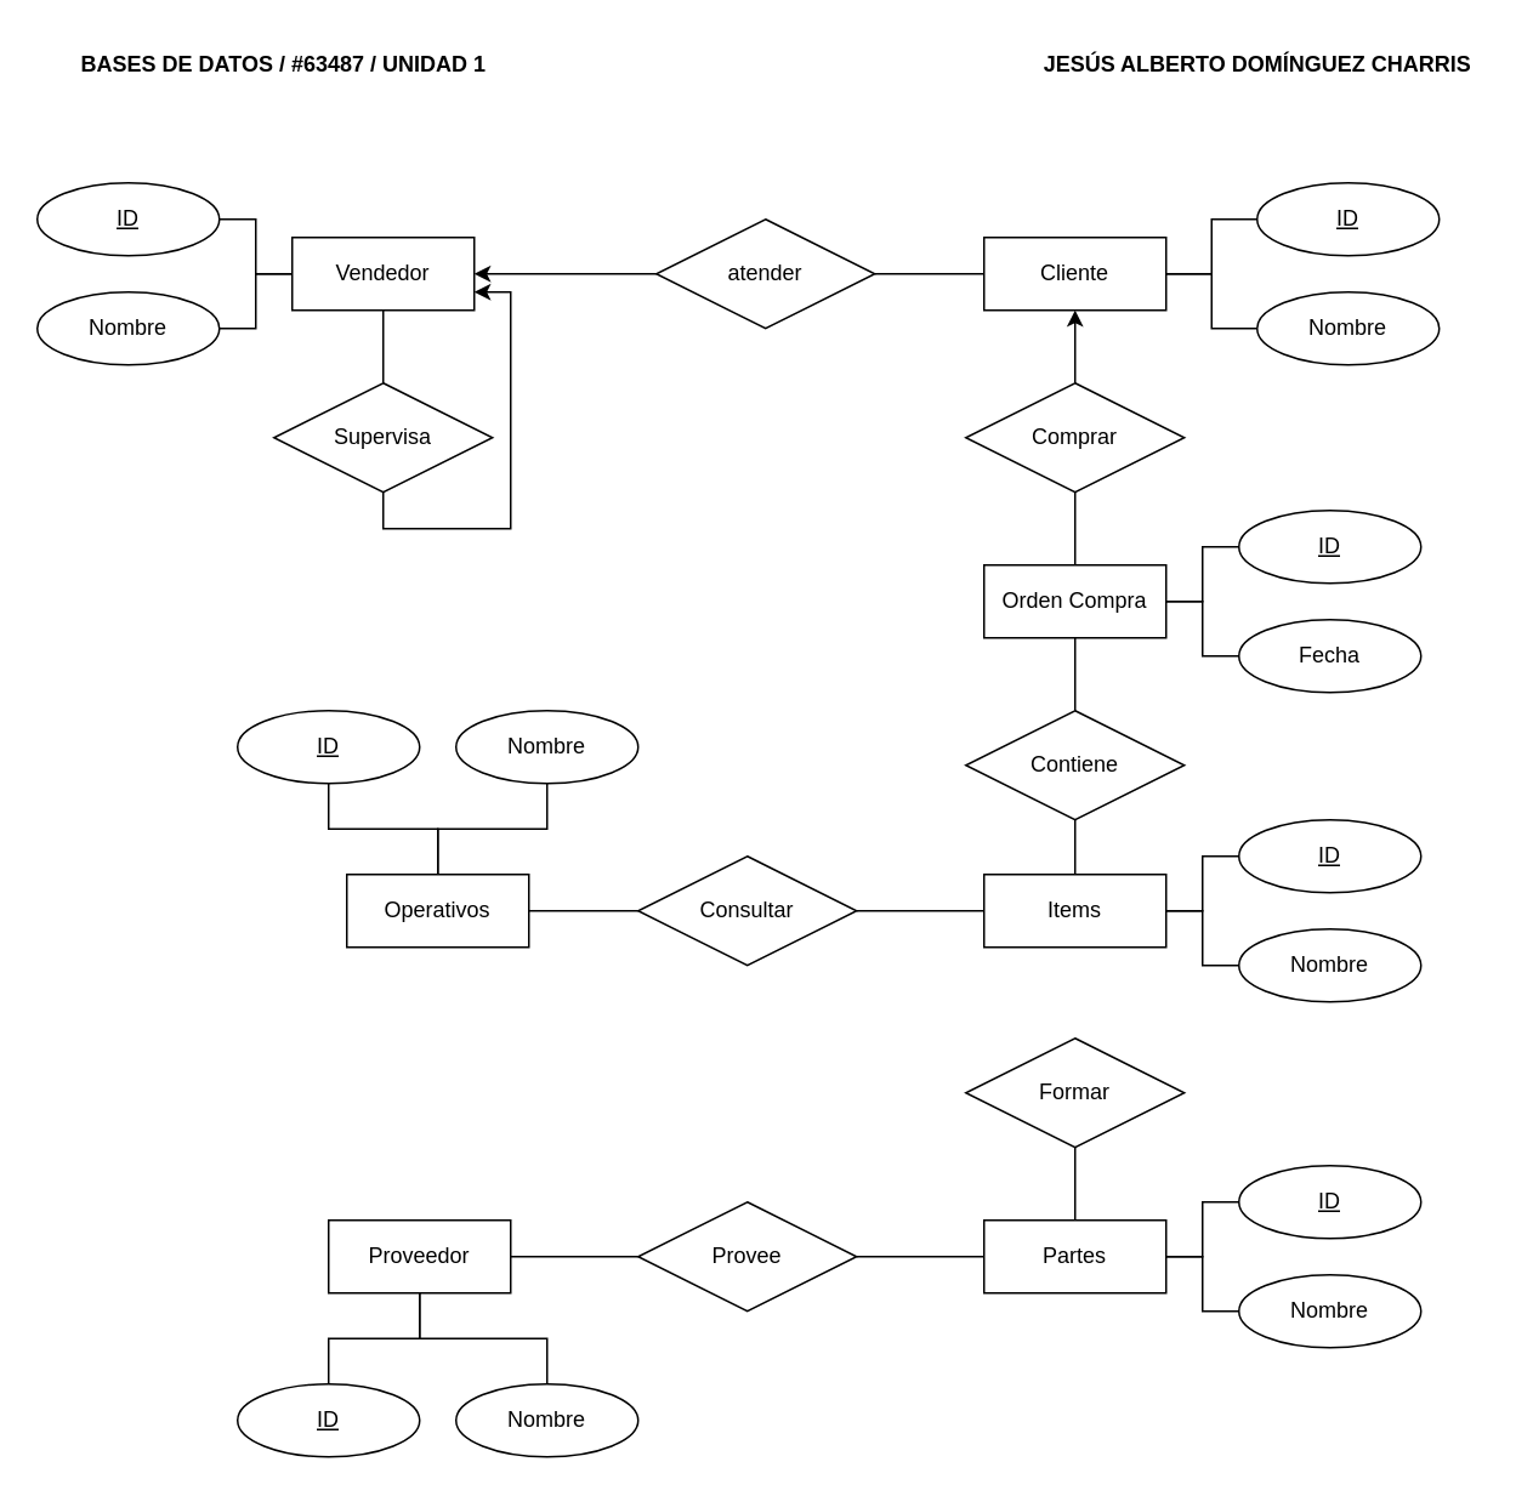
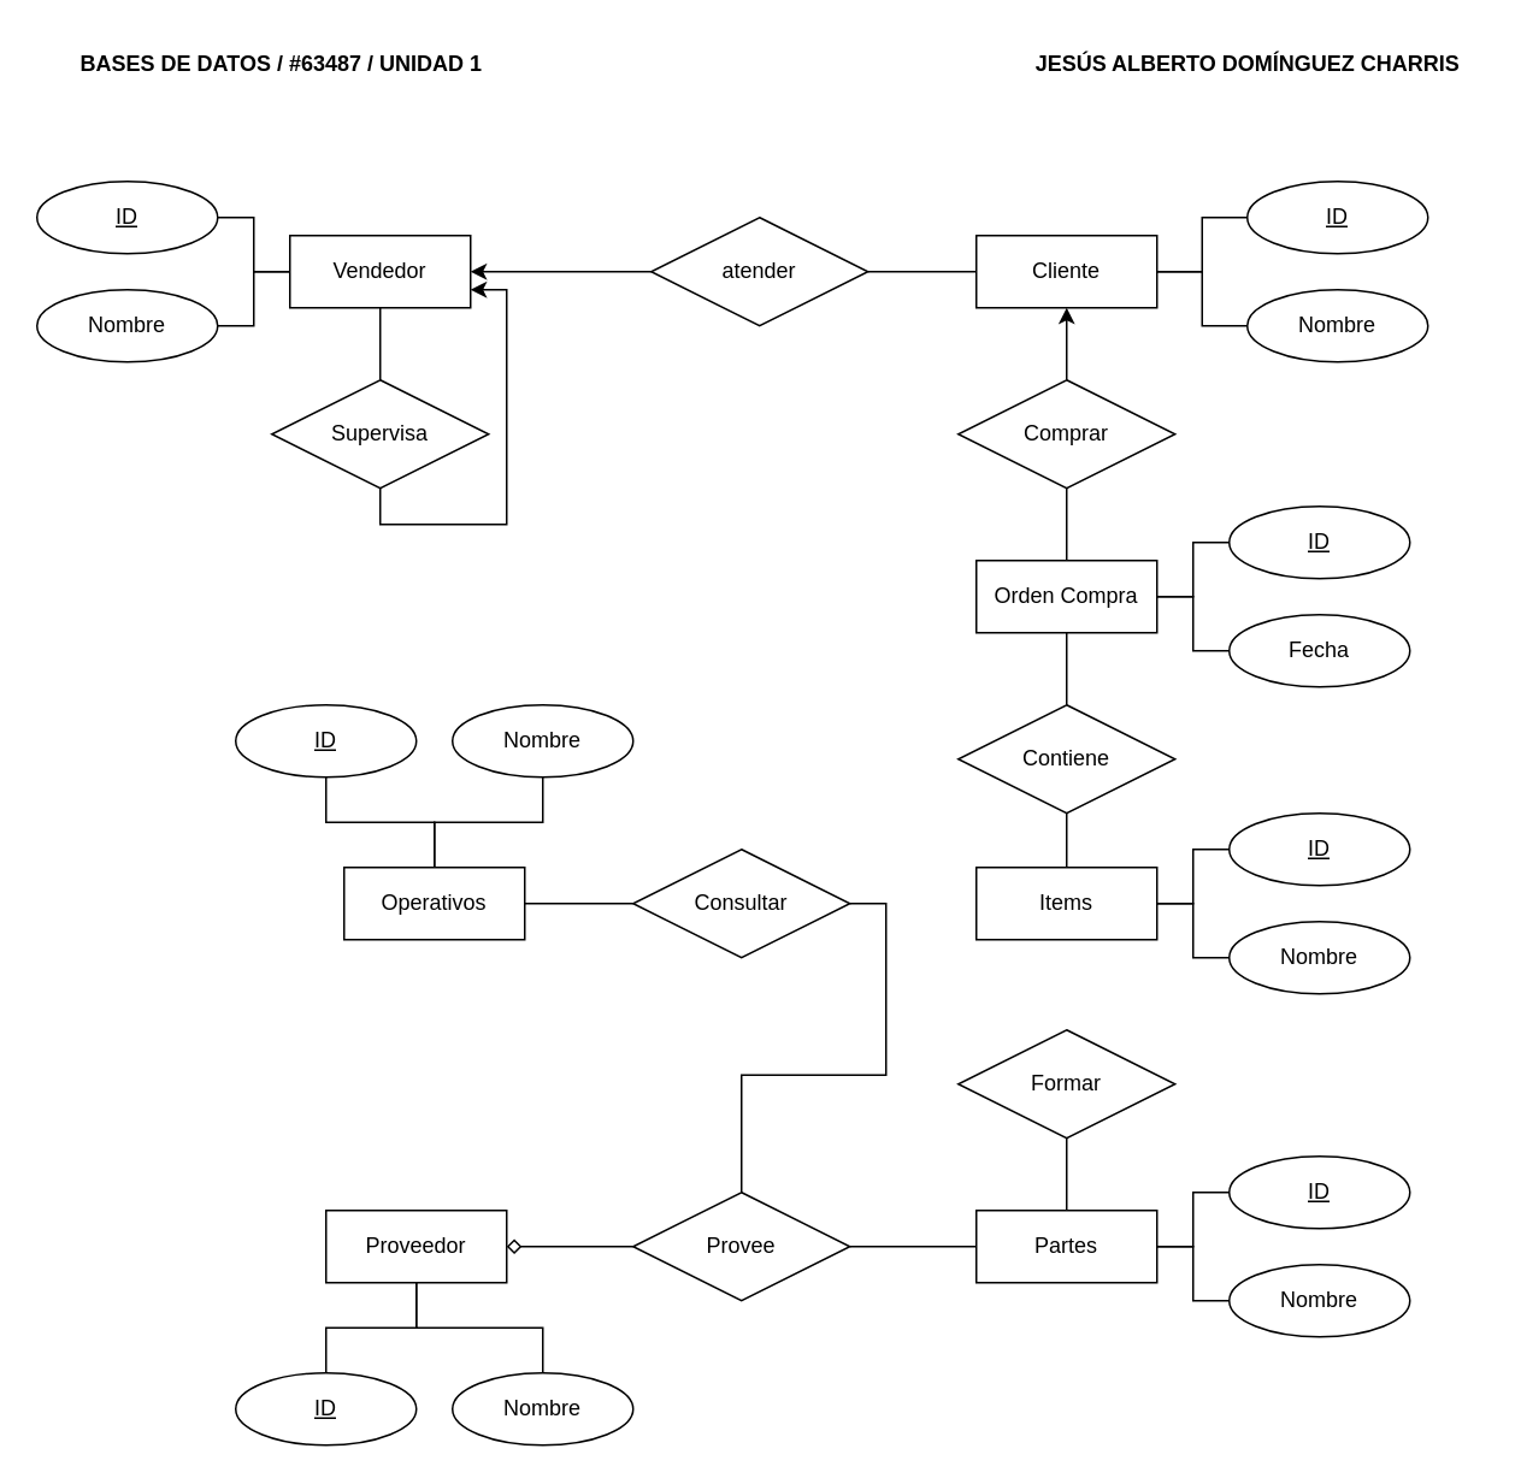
  <mxCell id="0" />
  <mxCell id="1" parent="0" />
  <mxCell id="2" value="&lt;b&gt;JESÚS ALBERTO DOMÍNGUEZ CHARRIS&lt;/b&gt;" style="text;html=1;align=center;verticalAlign=middle;resizable=0;points=[];autosize=1;strokeColor=none;fillColor=none;" parent="1" vertex="1"><mxGeometry x="560" y="20" width="260" height="30" as="geometry" /></mxCell>
  <mxCell id="3" value="&lt;b&gt;BASES DE DATOS / #63487 / UNIDAD 1&lt;/b&gt;" style="text;html=1;align=center;verticalAlign=middle;resizable=0;points=[];autosize=1;strokeColor=none;fillColor=none;" parent="1" vertex="1"><mxGeometry x="30" y="20" width="250" height="30" as="geometry" /></mxCell>
  <mxCell id="4" style="edgeStyle=orthogonalEdgeStyle;rounded=0;orthogonalLoop=1;jettySize=auto;html=1;exitX=0.5;exitY=1;exitDx=0;exitDy=0;entryX=0.5;entryY=0;entryDx=0;entryDy=0;endArrow=none;endFill=0;" edge="1" parent="1" source="5" target="11"><mxGeometry relative="1" as="geometry" /></mxCell>
  <mxCell id="5" value="Vendedor" style="whiteSpace=wrap;html=1;align=center;" vertex="1" parent="1"><mxGeometry x="160" y="130" width="100" height="40" as="geometry" /></mxCell>
  <mxCell id="6" style="edgeStyle=orthogonalEdgeStyle;rounded=0;orthogonalLoop=1;jettySize=auto;html=1;exitX=1;exitY=0.5;exitDx=0;exitDy=0;entryX=0;entryY=0.5;entryDx=0;entryDy=0;endArrow=none;endFill=0;" edge="1" parent="1" source="7" target="5"><mxGeometry relative="1" as="geometry" /></mxCell>
  <mxCell id="7" value="ID" style="ellipse;whiteSpace=wrap;html=1;align=center;fontStyle=4;" vertex="1" parent="1"><mxGeometry x="20" y="100" width="100" height="40" as="geometry" /></mxCell>
  <mxCell id="8" style="edgeStyle=orthogonalEdgeStyle;rounded=0;orthogonalLoop=1;jettySize=auto;html=1;exitX=1;exitY=0.5;exitDx=0;exitDy=0;entryX=0;entryY=0.5;entryDx=0;entryDy=0;endArrow=none;endFill=0;" edge="1" parent="1" source="9" target="5"><mxGeometry relative="1" as="geometry" /></mxCell>
  <mxCell id="9" value="Nombre" style="ellipse;whiteSpace=wrap;html=1;align=center;" vertex="1" parent="1"><mxGeometry x="20" y="160" width="100" height="40" as="geometry" /></mxCell>
  <mxCell id="10" style="edgeStyle=orthogonalEdgeStyle;rounded=0;orthogonalLoop=1;jettySize=auto;html=1;exitX=0.5;exitY=1;exitDx=0;exitDy=0;endArrow=classic;endFill=1;" edge="1" parent="1" source="11"><mxGeometry relative="1" as="geometry"><mxPoint x="260" y="160" as="targetPoint" /><Array as="points"><mxPoint x="210" y="290" /><mxPoint x="280" y="290" /><mxPoint x="280" y="160" /><mxPoint x="260" y="160" /></Array></mxGeometry></mxCell>
  <mxCell id="11" value="Supervisa" style="shape=rhombus;perimeter=rhombusPerimeter;whiteSpace=wrap;html=1;align=center;" vertex="1" parent="1"><mxGeometry x="150" y="210" width="120" height="60" as="geometry" /></mxCell>
  <mxCell id="12" style="edgeStyle=orthogonalEdgeStyle;rounded=0;orthogonalLoop=1;jettySize=auto;html=1;exitX=1;exitY=0.5;exitDx=0;exitDy=0;entryX=0;entryY=0.5;entryDx=0;entryDy=0;endArrow=none;endFill=0;" edge="1" parent="1" source="13" target="16"><mxGeometry relative="1" as="geometry" /></mxCell>
  <mxCell id="13" value="Cliente" style="whiteSpace=wrap;html=1;align=center;" vertex="1" parent="1"><mxGeometry x="540" y="130" width="100" height="40" as="geometry" /></mxCell>
  <mxCell id="14" style="edgeStyle=orthogonalEdgeStyle;rounded=0;orthogonalLoop=1;jettySize=auto;html=1;exitX=0;exitY=0.5;exitDx=0;exitDy=0;entryX=1;entryY=0.5;entryDx=0;entryDy=0;endArrow=none;endFill=0;" edge="1" parent="1" source="15" target="13"><mxGeometry relative="1" as="geometry" /></mxCell>
  <mxCell id="15" value="ID" style="ellipse;whiteSpace=wrap;html=1;align=center;fontStyle=4;" vertex="1" parent="1"><mxGeometry x="690" y="100" width="100" height="40" as="geometry" /></mxCell>
  <mxCell id="16" value="Nombre" style="ellipse;whiteSpace=wrap;html=1;align=center;" vertex="1" parent="1"><mxGeometry x="690" y="160" width="100" height="40" as="geometry" /></mxCell>
  <mxCell id="17" style="edgeStyle=orthogonalEdgeStyle;rounded=0;orthogonalLoop=1;jettySize=auto;html=1;exitX=0;exitY=0.5;exitDx=0;exitDy=0;entryX=1;entryY=0.5;entryDx=0;entryDy=0;" edge="1" parent="1" source="19" target="5"><mxGeometry relative="1" as="geometry" /></mxCell>
  <mxCell id="18" style="edgeStyle=orthogonalEdgeStyle;rounded=0;orthogonalLoop=1;jettySize=auto;html=1;exitX=1;exitY=0.5;exitDx=0;exitDy=0;entryX=0;entryY=0.5;entryDx=0;entryDy=0;endArrow=none;endFill=0;" edge="1" parent="1" source="19" target="13"><mxGeometry relative="1" as="geometry" /></mxCell>
  <mxCell id="19" value="atender" style="shape=rhombus;perimeter=rhombusPerimeter;whiteSpace=wrap;html=1;align=center;" vertex="1" parent="1"><mxGeometry x="360" y="120" width="120" height="60" as="geometry" /></mxCell>
  <mxCell id="20" value="Orden Compra" style="whiteSpace=wrap;html=1;align=center;" vertex="1" parent="1"><mxGeometry x="540" y="310" width="100" height="40" as="geometry" /></mxCell>
  <mxCell id="21" style="edgeStyle=orthogonalEdgeStyle;rounded=0;orthogonalLoop=1;jettySize=auto;html=1;exitX=0;exitY=0.5;exitDx=0;exitDy=0;entryX=1;entryY=0.5;entryDx=0;entryDy=0;endArrow=none;endFill=0;" edge="1" parent="1" source="22" target="20"><mxGeometry relative="1" as="geometry" /></mxCell>
  <mxCell id="22" value="ID" style="ellipse;whiteSpace=wrap;html=1;align=center;fontStyle=4;" vertex="1" parent="1"><mxGeometry x="680" y="280" width="100" height="40" as="geometry" /></mxCell>
  <mxCell id="23" style="edgeStyle=orthogonalEdgeStyle;rounded=0;orthogonalLoop=1;jettySize=auto;html=1;exitX=0;exitY=0.5;exitDx=0;exitDy=0;entryX=1;entryY=0.5;entryDx=0;entryDy=0;endArrow=none;endFill=0;" edge="1" parent="1" source="24" target="20"><mxGeometry relative="1" as="geometry" /></mxCell>
  <mxCell id="24" value="Fecha" style="ellipse;whiteSpace=wrap;html=1;align=center;" vertex="1" parent="1"><mxGeometry x="680" y="340" width="100" height="40" as="geometry" /></mxCell>
  <mxCell id="25" style="edgeStyle=orthogonalEdgeStyle;rounded=0;orthogonalLoop=1;jettySize=auto;html=1;exitX=0.5;exitY=0;exitDx=0;exitDy=0;entryX=0.5;entryY=1;entryDx=0;entryDy=0;" edge="1" parent="1" source="27" target="13"><mxGeometry relative="1" as="geometry" /></mxCell>
  <mxCell id="26" style="edgeStyle=orthogonalEdgeStyle;rounded=0;orthogonalLoop=1;jettySize=auto;html=1;exitX=0.5;exitY=1;exitDx=0;exitDy=0;entryX=0.5;entryY=0;entryDx=0;entryDy=0;endArrow=none;endFill=0;" edge="1" parent="1" source="27" target="20"><mxGeometry relative="1" as="geometry" /></mxCell>
  <mxCell id="27" value="Comprar" style="shape=rhombus;perimeter=rhombusPerimeter;whiteSpace=wrap;html=1;align=center;" vertex="1" parent="1"><mxGeometry x="530" y="210" width="120" height="60" as="geometry" /></mxCell>
  <mxCell id="28" value="Items" style="whiteSpace=wrap;html=1;align=center;" vertex="1" parent="1"><mxGeometry x="540" y="480" width="100" height="40" as="geometry" /></mxCell>
  <mxCell id="29" style="edgeStyle=orthogonalEdgeStyle;rounded=0;orthogonalLoop=1;jettySize=auto;html=1;exitX=0;exitY=0.5;exitDx=0;exitDy=0;entryX=1;entryY=0.5;entryDx=0;entryDy=0;endArrow=none;endFill=0;" edge="1" parent="1" source="30" target="28"><mxGeometry relative="1" as="geometry" /></mxCell>
  <mxCell id="30" value="ID" style="ellipse;whiteSpace=wrap;html=1;align=center;fontStyle=4;" vertex="1" parent="1"><mxGeometry x="680" y="450" width="100" height="40" as="geometry" /></mxCell>
  <mxCell id="31" style="edgeStyle=orthogonalEdgeStyle;rounded=0;orthogonalLoop=1;jettySize=auto;html=1;exitX=0;exitY=0.5;exitDx=0;exitDy=0;entryX=1;entryY=0.5;entryDx=0;entryDy=0;endArrow=none;endFill=0;" edge="1" parent="1" source="32" target="28"><mxGeometry relative="1" as="geometry" /></mxCell>
  <mxCell id="32" value="Nombre" style="ellipse;whiteSpace=wrap;html=1;align=center;" vertex="1" parent="1"><mxGeometry x="680" y="510" width="100" height="40" as="geometry" /></mxCell>
  <mxCell id="33" style="edgeStyle=orthogonalEdgeStyle;rounded=0;orthogonalLoop=1;jettySize=auto;html=1;exitX=0.5;exitY=0;exitDx=0;exitDy=0;entryX=0.5;entryY=1;entryDx=0;entryDy=0;endArrow=none;endFill=0;" edge="1" parent="1" source="35" target="20"><mxGeometry relative="1" as="geometry" /></mxCell>
  <mxCell id="34" style="edgeStyle=orthogonalEdgeStyle;rounded=0;orthogonalLoop=1;jettySize=auto;html=1;exitX=0.5;exitY=1;exitDx=0;exitDy=0;entryX=0.5;entryY=0;entryDx=0;entryDy=0;endArrow=none;endFill=0;" edge="1" parent="1" source="35" target="28"><mxGeometry relative="1" as="geometry" /></mxCell>
  <mxCell id="35" value="Contiene" style="shape=rhombus;perimeter=rhombusPerimeter;whiteSpace=wrap;html=1;align=center;" vertex="1" parent="1"><mxGeometry x="530" y="390" width="120" height="60" as="geometry" /></mxCell>
- <mxCell id="36" style="edgeStyle=orthogonalEdgeStyle;rounded=0;orthogonalLoop=1;jettySize=auto;html=1;exitX=1;exitY=0.5;exitDx=0;exitDy=0;entryX=0;entryY=0.5;entryDx=0;entryDy=0;endArrow=none;endFill=0;" edge="1" parent="1" source="37" target="28"><mxGeometry relative="1" as="geometry" /></mxCell>
+ <mxCell id="36" style="edgeStyle=orthogonalEdgeStyle;rounded=0;orthogonalLoop=1;jettySize=auto;html=1;exitX=1;exitY=0.5;exitDx=0;exitDy=0;endArrow=none;endFill=0;" edge="1" parent="1" source="37" target="53"><mxGeometry relative="1" as="geometry" /></mxCell>
  <mxCell id="37" value="Consultar" style="shape=rhombus;perimeter=rhombusPerimeter;whiteSpace=wrap;html=1;align=center;" vertex="1" parent="1"><mxGeometry x="350" y="470" width="120" height="60" as="geometry" /></mxCell>
  <mxCell id="38" style="edgeStyle=orthogonalEdgeStyle;rounded=0;orthogonalLoop=1;jettySize=auto;html=1;exitX=1;exitY=0.5;exitDx=0;exitDy=0;entryX=0;entryY=0.5;entryDx=0;entryDy=0;endArrow=none;endFill=0;" edge="1" parent="1" source="39" target="37"><mxGeometry relative="1" as="geometry" /></mxCell>
  <mxCell id="39" value="Operativos" style="whiteSpace=wrap;html=1;align=center;" vertex="1" parent="1"><mxGeometry x="190" y="480" width="100" height="40" as="geometry" /></mxCell>
  <mxCell id="40" style="edgeStyle=orthogonalEdgeStyle;rounded=0;orthogonalLoop=1;jettySize=auto;html=1;exitX=0.5;exitY=1;exitDx=0;exitDy=0;entryX=0.5;entryY=0;entryDx=0;entryDy=0;endArrow=none;endFill=0;" edge="1" parent="1" source="41" target="39"><mxGeometry relative="1" as="geometry" /></mxCell>
  <mxCell id="41" value="ID" style="ellipse;whiteSpace=wrap;html=1;align=center;fontStyle=4;" vertex="1" parent="1"><mxGeometry x="130" y="390" width="100" height="40" as="geometry" /></mxCell>
  <mxCell id="42" style="edgeStyle=orthogonalEdgeStyle;rounded=0;orthogonalLoop=1;jettySize=auto;html=1;exitX=0.5;exitY=1;exitDx=0;exitDy=0;entryX=0.5;entryY=0;entryDx=0;entryDy=0;endArrow=none;endFill=0;" edge="1" parent="1" source="43" target="39"><mxGeometry relative="1" as="geometry" /></mxCell>
  <mxCell id="43" value="Nombre" style="ellipse;whiteSpace=wrap;html=1;align=center;" vertex="1" parent="1"><mxGeometry x="250" y="390" width="100" height="40" as="geometry" /></mxCell>
  <mxCell id="44" style="edgeStyle=orthogonalEdgeStyle;rounded=0;orthogonalLoop=1;jettySize=auto;html=1;exitX=1;exitY=0.5;exitDx=0;exitDy=0;entryX=0;entryY=0.5;entryDx=0;entryDy=0;endArrow=none;endFill=0;" edge="1" parent="1" source="47" target="48"><mxGeometry relative="1" as="geometry" /></mxCell>
  <mxCell id="45" style="edgeStyle=orthogonalEdgeStyle;rounded=0;orthogonalLoop=1;jettySize=auto;html=1;exitX=1;exitY=0.5;exitDx=0;exitDy=0;entryX=0;entryY=0.5;entryDx=0;entryDy=0;endArrow=none;endFill=0;" edge="1" parent="1" source="47" target="49"><mxGeometry relative="1" as="geometry" /></mxCell>
  <mxCell id="46" style="edgeStyle=orthogonalEdgeStyle;rounded=0;orthogonalLoop=1;jettySize=auto;html=1;exitX=0;exitY=0.5;exitDx=0;exitDy=0;entryX=1;entryY=0.5;entryDx=0;entryDy=0;endArrow=none;endFill=0;" edge="1" parent="1" source="47" target="53"><mxGeometry relative="1" as="geometry" /></mxCell>
  <mxCell id="47" value="Partes" style="whiteSpace=wrap;html=1;align=center;" vertex="1" parent="1"><mxGeometry x="540" y="670" width="100" height="40" as="geometry" /></mxCell>
  <mxCell id="48" value="ID" style="ellipse;whiteSpace=wrap;html=1;align=center;fontStyle=4;" vertex="1" parent="1"><mxGeometry x="680" y="640" width="100" height="40" as="geometry" /></mxCell>
  <mxCell id="49" value="Nombre" style="ellipse;whiteSpace=wrap;html=1;align=center;" vertex="1" parent="1"><mxGeometry x="680" y="700" width="100" height="40" as="geometry" /></mxCell>
  <mxCell id="50" style="edgeStyle=orthogonalEdgeStyle;rounded=0;orthogonalLoop=1;jettySize=auto;html=1;exitX=0.5;exitY=1;exitDx=0;exitDy=0;endArrow=none;endFill=0;" edge="1" parent="1" source="51" target="47"><mxGeometry relative="1" as="geometry" /></mxCell>
  <mxCell id="51" value="Formar" style="shape=rhombus;perimeter=rhombusPerimeter;whiteSpace=wrap;html=1;align=center;" vertex="1" parent="1"><mxGeometry x="530" y="570" width="120" height="60" as="geometry" /></mxCell>
- <mxCell id="52" style="edgeStyle=orthogonalEdgeStyle;rounded=0;orthogonalLoop=1;jettySize=auto;html=1;exitX=0;exitY=0.5;exitDx=0;exitDy=0;entryX=1;entryY=0.5;entryDx=0;entryDy=0;endArrow=none;endFill=0;" edge="1" parent="1" source="53" target="55"><mxGeometry relative="1" as="geometry" /></mxCell>
+ <mxCell id="52" style="edgeStyle=orthogonalEdgeStyle;rounded=0;orthogonalLoop=1;jettySize=auto;html=1;exitX=0;exitY=0.5;exitDx=0;exitDy=0;entryX=1;entryY=0.5;entryDx=0;entryDy=0;endArrow=diamond;endFill=0;" edge="1" parent="1" source="53" target="55"><mxGeometry relative="1" as="geometry" /></mxCell>
  <mxCell id="53" value="Provee" style="shape=rhombus;perimeter=rhombusPerimeter;whiteSpace=wrap;html=1;align=center;" vertex="1" parent="1"><mxGeometry x="350" y="660" width="120" height="60" as="geometry" /></mxCell>
  <mxCell id="54" style="edgeStyle=orthogonalEdgeStyle;rounded=0;orthogonalLoop=1;jettySize=auto;html=1;exitX=0.5;exitY=1;exitDx=0;exitDy=0;entryX=0.5;entryY=0;entryDx=0;entryDy=0;endArrow=none;endFill=0;" edge="1" parent="1" source="55" target="58"><mxGeometry relative="1" as="geometry" /></mxCell>
  <mxCell id="55" value="Proveedor" style="whiteSpace=wrap;html=1;align=center;" vertex="1" parent="1"><mxGeometry x="180" y="670" width="100" height="40" as="geometry" /></mxCell>
  <mxCell id="56" style="edgeStyle=orthogonalEdgeStyle;rounded=0;orthogonalLoop=1;jettySize=auto;html=1;exitX=0.5;exitY=0;exitDx=0;exitDy=0;entryX=0.5;entryY=1;entryDx=0;entryDy=0;endArrow=none;endFill=0;" edge="1" parent="1" source="57" target="55"><mxGeometry relative="1" as="geometry" /></mxCell>
  <mxCell id="57" value="ID" style="ellipse;whiteSpace=wrap;html=1;align=center;fontStyle=4;" vertex="1" parent="1"><mxGeometry x="130" y="760" width="100" height="40" as="geometry" /></mxCell>
  <mxCell id="58" value="Nombre" style="ellipse;whiteSpace=wrap;html=1;align=center;" vertex="1" parent="1"><mxGeometry x="250" y="760" width="100" height="40" as="geometry" /></mxCell>
